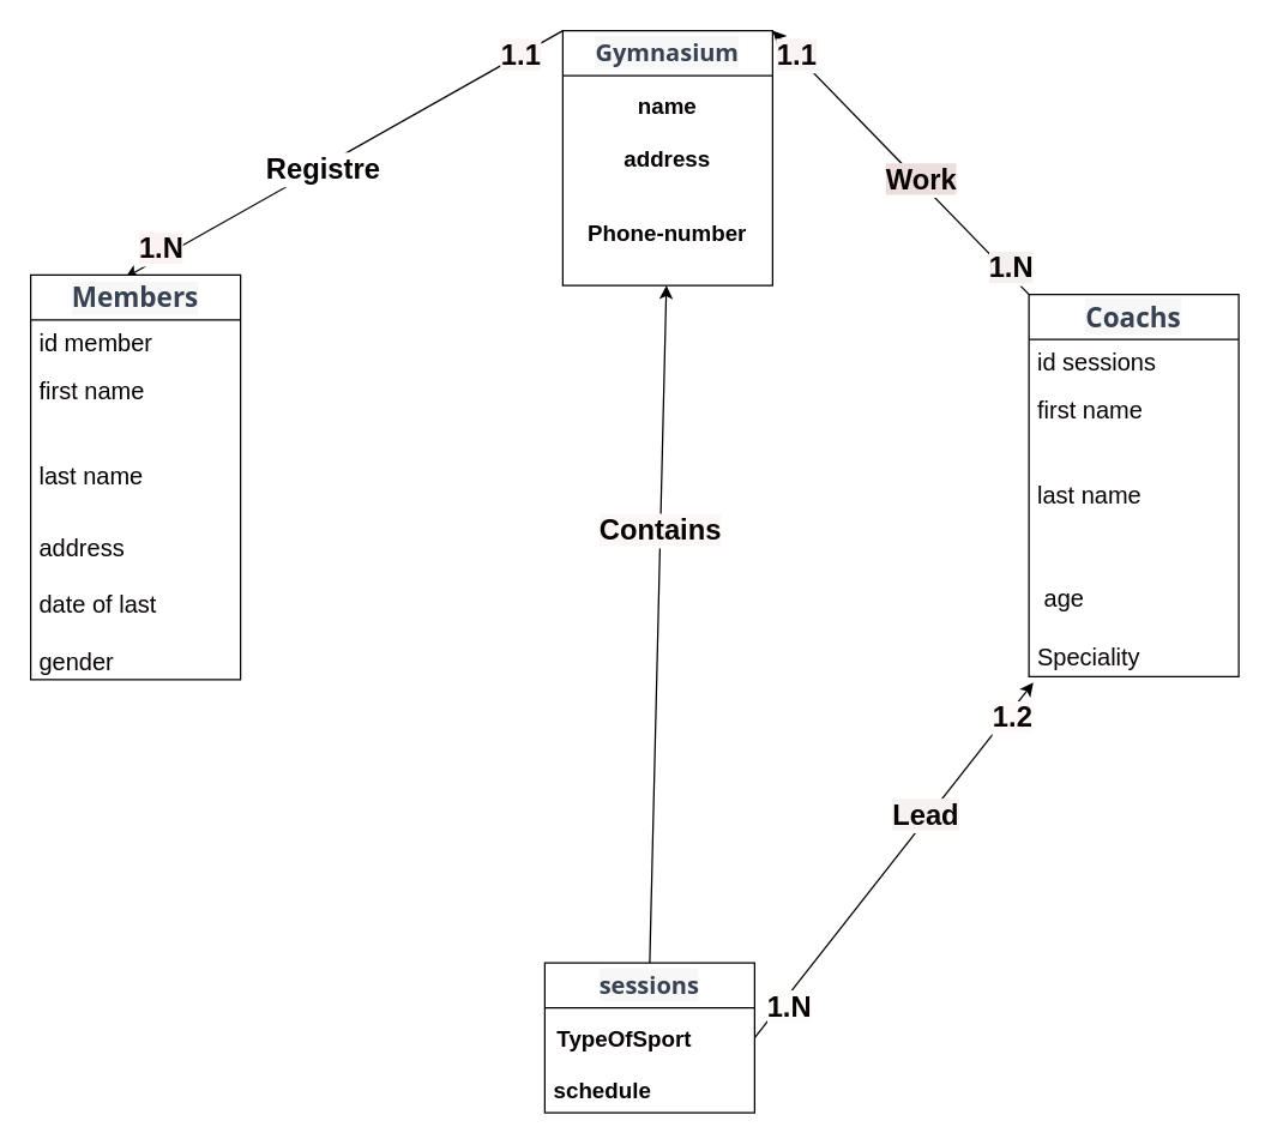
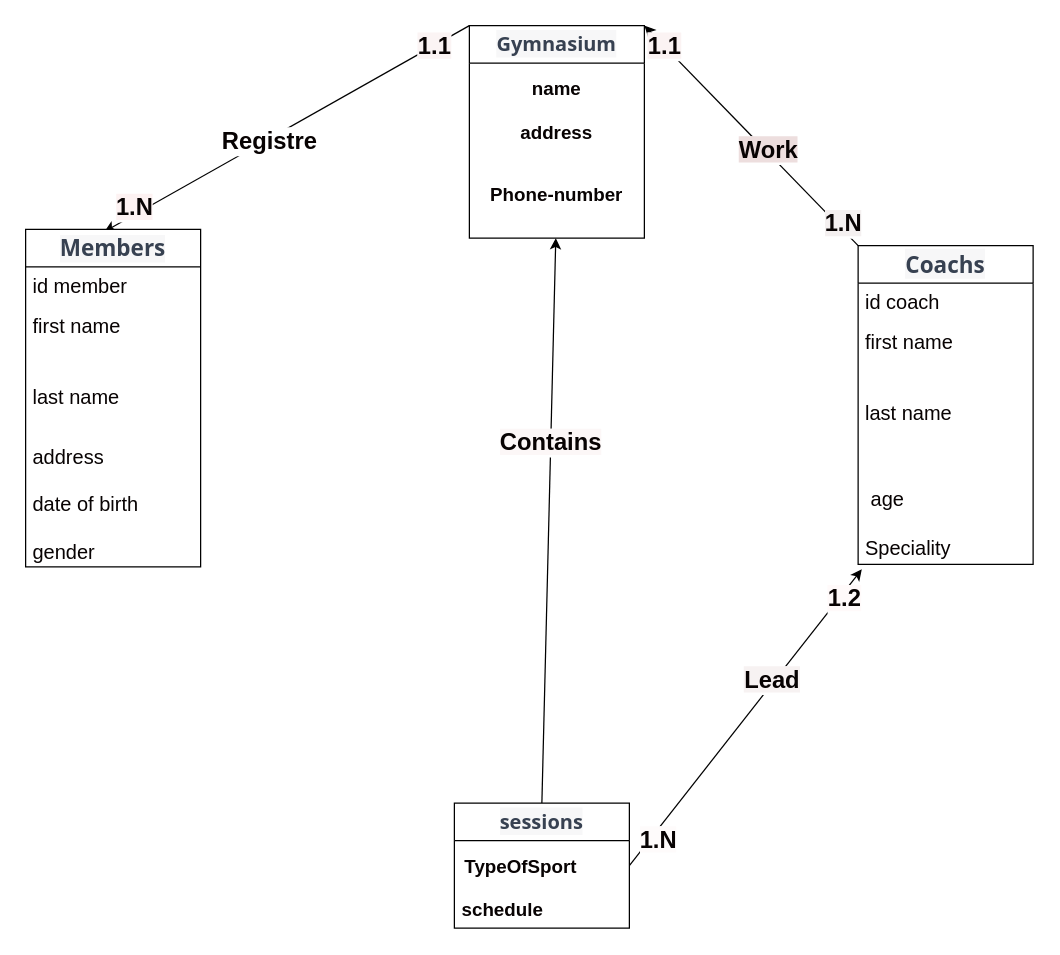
  <mxCell id="0" />
  <mxCell id="1" parent="0" />
  <mxCell id="2" style="edgeStyle=none;html=1;exitX=0;exitY=0;exitDx=0;exitDy=0;entryX=0.45;entryY=0.007;entryDx=0;entryDy=0;entryPerimeter=0;fontSize=18;fontColor=#080303;" edge="1" parent="1" source="6" target="10"><mxGeometry relative="1" as="geometry" /></mxCell>
  <mxCell id="3" value="&lt;b&gt;&lt;font style=&quot;font-size: 19px; background-color: rgb(255, 255, 255);&quot;&gt;Registre&lt;/font&gt;&lt;/b&gt;" style="edgeLabel;html=1;align=center;verticalAlign=middle;resizable=0;points=[];fontSize=18;fontColor=#080303;" vertex="1" connectable="0" parent="2"><mxGeometry x="0.187" y="1" relative="1" as="geometry"><mxPoint x="12" y="-6" as="offset" /></mxGeometry></mxCell>
  <mxCell id="4" value="&lt;b style=&quot;background-color: rgb(251, 244, 244);&quot;&gt;1.1&lt;/b&gt;" style="edgeLabel;html=1;align=center;verticalAlign=middle;resizable=0;points=[];fontSize=19;fontColor=#080303;" vertex="1" connectable="0" parent="2"><mxGeometry x="-0.803" relative="1" as="geometry"><mxPoint as="offset" /></mxGeometry></mxCell>
  <mxCell id="5" value="&lt;b style=&quot;background-color: rgb(253, 242, 242);&quot;&gt;1.N&lt;/b&gt;" style="edgeLabel;html=1;align=center;verticalAlign=middle;resizable=0;points=[];fontSize=19;fontColor=#080303;" vertex="1" connectable="0" parent="2"><mxGeometry x="0.908" y="1" relative="1" as="geometry"><mxPoint x="10" y="-13" as="offset" /></mxGeometry></mxCell>
  <mxCell id="6" value="&lt;span style=&quot;color: rgb(55, 65, 81); font-family: Söhne, ui-sans-serif, system-ui, -apple-system, &amp;quot;Segoe UI&amp;quot;, Roboto, Ubuntu, Cantarell, &amp;quot;Noto Sans&amp;quot;, sans-serif, &amp;quot;Helvetica Neue&amp;quot;, Arial, &amp;quot;Apple Color Emoji&amp;quot;, &amp;quot;Segoe UI Emoji&amp;quot;, &amp;quot;Segoe UI Symbol&amp;quot;, &amp;quot;Noto Color Emoji&amp;quot;; font-size: 16px; background-color: rgb(247, 247, 248);&quot;&gt;Gymnasium&lt;/span&gt;" style="swimlane;fontStyle=1;childLayout=stackLayout;horizontal=1;startSize=30;horizontalStack=0;resizeParent=1;resizeParentMax=0;resizeLast=0;collapsible=1;marginBottom=0;whiteSpace=wrap;html=1;labelBackgroundColor=#FFFFFF;fontColor=#080303;align=center;fontSize=16;" vertex="1" parent="1"><mxGeometry x="375" y="20" width="140" height="170" as="geometry" /></mxCell>
  <mxCell id="7" value="name" style="text;strokeColor=none;fillColor=none;align=center;verticalAlign=middle;spacingLeft=4;spacingRight=4;overflow=hidden;points=[[0,0.5],[1,0.5]];portConstraint=eastwest;rotatable=0;whiteSpace=wrap;html=1;labelBackgroundColor=#FFFFFF;fontColor=#080303;fontStyle=1;fontSize=15;" vertex="1" parent="6"><mxGeometry y="30" width="140" height="40" as="geometry" /></mxCell>
  <mxCell id="8" value="address" style="text;strokeColor=none;fillColor=none;align=center;verticalAlign=middle;spacingLeft=4;spacingRight=4;overflow=hidden;points=[[0,0.5],[1,0.5]];portConstraint=eastwest;rotatable=0;whiteSpace=wrap;html=1;labelBackgroundColor=#FFFFFF;fontColor=#080303;fontSize=15;fontStyle=1" vertex="1" parent="6"><mxGeometry y="70" width="140" height="30" as="geometry" /></mxCell>
  <mxCell id="9" value="Phone-number" style="text;strokeColor=none;fillColor=none;align=center;verticalAlign=middle;spacingLeft=4;spacingRight=4;overflow=hidden;points=[[0,0.5],[1,0.5]];portConstraint=eastwest;rotatable=0;whiteSpace=wrap;html=1;labelBackgroundColor=#FFFFFF;fontColor=#080303;fontSize=15;fontStyle=1" vertex="1" parent="6"><mxGeometry y="100" width="140" height="70" as="geometry" /></mxCell>
  <mxCell id="10" value="&lt;span style=&quot;color: rgb(55, 65, 81); font-family: Söhne, ui-sans-serif, system-ui, -apple-system, &amp;quot;Segoe UI&amp;quot;, Roboto, Ubuntu, Cantarell, &amp;quot;Noto Sans&amp;quot;, sans-serif, &amp;quot;Helvetica Neue&amp;quot;, Arial, &amp;quot;Apple Color Emoji&amp;quot;, &amp;quot;Segoe UI Emoji&amp;quot;, &amp;quot;Segoe UI Symbol&amp;quot;, &amp;quot;Noto Color Emoji&amp;quot;; text-align: left; background-color: rgb(247, 247, 248);&quot;&gt;&lt;b&gt;&lt;font style=&quot;font-size: 18px;&quot;&gt;Members&lt;/font&gt;&lt;/b&gt;&lt;/span&gt;" style="swimlane;fontStyle=0;childLayout=stackLayout;horizontal=1;startSize=30;horizontalStack=0;resizeParent=1;resizeParentMax=0;resizeLast=0;collapsible=1;marginBottom=0;whiteSpace=wrap;html=1;labelBackgroundColor=#FFFFFF;fontSize=16;fontColor=#080303;" vertex="1" parent="1"><mxGeometry x="20" y="183" width="140" height="270" as="geometry" /></mxCell>
  <mxCell id="11" value="id member" style="text;strokeColor=none;fillColor=none;align=left;verticalAlign=middle;spacingLeft=4;spacingRight=4;overflow=hidden;points=[[0,0.5],[1,0.5]];portConstraint=eastwest;rotatable=0;whiteSpace=wrap;html=1;labelBackgroundColor=#FFFFFF;fontSize=16;fontColor=#080303;" vertex="1" parent="10"><mxGeometry y="30" width="140" height="30" as="geometry" /></mxCell>
  <mxCell id="12" value="first name&lt;br&gt;&lt;br&gt;&lt;br&gt;last name&amp;nbsp; &amp;nbsp; &amp;nbsp; &amp;nbsp; &amp;nbsp; &amp;nbsp; &amp;nbsp;&amp;nbsp;" style="text;strokeColor=none;fillColor=none;align=left;verticalAlign=middle;spacingLeft=4;spacingRight=4;overflow=hidden;points=[[0,0.5],[1,0.5]];portConstraint=eastwest;rotatable=0;whiteSpace=wrap;html=1;labelBackgroundColor=#FFFFFF;fontSize=16;fontColor=#080303;" vertex="1" parent="10"><mxGeometry y="60" width="140" height="110" as="geometry" /></mxCell>
- <mxCell id="13" value="address&amp;nbsp; &amp;nbsp; &amp;nbsp; &amp;nbsp; &amp;nbsp; &amp;nbsp; &amp;nbsp; &amp;nbsp; &amp;nbsp;&lt;br&gt;date of last&lt;br&gt;&lt;br&gt;gender" style="text;strokeColor=none;fillColor=none;align=left;verticalAlign=middle;spacingLeft=4;spacingRight=4;overflow=hidden;points=[[0,0.5],[1,0.5]];portConstraint=eastwest;rotatable=0;whiteSpace=wrap;html=1;labelBackgroundColor=#FFFFFF;fontSize=16;fontColor=#080303;" vertex="1" parent="10"><mxGeometry y="170" width="140" height="100" as="geometry" /></mxCell>
+ <mxCell id="13" value="address&amp;nbsp; &amp;nbsp; &amp;nbsp; &amp;nbsp; &amp;nbsp; &amp;nbsp; &amp;nbsp; &amp;nbsp; &amp;nbsp;&lt;br&gt;date of birth&lt;br&gt;&lt;br&gt;gender" style="text;strokeColor=none;fillColor=none;align=left;verticalAlign=middle;spacingLeft=4;spacingRight=4;overflow=hidden;points=[[0,0.5],[1,0.5]];portConstraint=eastwest;rotatable=0;whiteSpace=wrap;html=1;labelBackgroundColor=#FFFFFF;fontSize=16;fontColor=#080303;" vertex="1" parent="10"><mxGeometry y="170" width="140" height="100" as="geometry" /></mxCell>
  <mxCell id="14" style="edgeStyle=none;html=1;exitX=0;exitY=0;exitDx=0;exitDy=0;entryX=1;entryY=0;entryDx=0;entryDy=0;fontSize=19;fontColor=#080303;" edge="1" parent="1" source="18" target="6"><mxGeometry relative="1" as="geometry" /></mxCell>
  <mxCell id="15" value="&lt;b style=&quot;background-color: rgb(237, 222, 222);&quot;&gt;Work&lt;/b&gt;" style="edgeLabel;html=1;align=center;verticalAlign=middle;resizable=0;points=[];fontSize=19;fontColor=#080303;" vertex="1" connectable="0" parent="14"><mxGeometry x="-0.155" y="1" relative="1" as="geometry"><mxPoint x="1" y="-3" as="offset" /></mxGeometry></mxCell>
  <mxCell id="16" value="&lt;b style=&quot;background-color: rgb(251, 243, 243);&quot;&gt;1.1&lt;/b&gt;" style="edgeLabel;html=1;align=center;verticalAlign=middle;resizable=0;points=[];fontSize=19;fontColor=#080303;" vertex="1" connectable="0" parent="14"><mxGeometry x="0.822" y="1" relative="1" as="geometry"><mxPoint x="1" as="offset" /></mxGeometry></mxCell>
  <mxCell id="17" value="&lt;b style=&quot;background-color: rgb(244, 240, 240);&quot;&gt;1.N&lt;/b&gt;" style="edgeLabel;html=1;align=center;verticalAlign=middle;resizable=0;points=[];fontSize=19;fontColor=#080303;" vertex="1" connectable="0" parent="14"><mxGeometry x="-0.86" y="3" relative="1" as="geometry"><mxPoint x="1" y="-7" as="offset" /></mxGeometry></mxCell>
  <mxCell id="18" value="&lt;div style=&quot;text-align: left;&quot;&gt;&lt;font face=&quot;Söhne, ui-sans-serif, system-ui, -apple-system, Segoe UI, Roboto, Ubuntu, Cantarell, Noto Sans, sans-serif, Helvetica Neue, Arial, Apple Color Emoji, Segoe UI Emoji, Segoe UI Symbol, Noto Color Emoji&quot; color=&quot;#374151&quot;&gt;&lt;span style=&quot;font-size: 18px; background-color: rgb(247, 247, 248);&quot;&gt;&lt;b&gt;Coachs&lt;/b&gt;&lt;/span&gt;&lt;/font&gt;&lt;/div&gt;" style="swimlane;fontStyle=0;childLayout=stackLayout;horizontal=1;startSize=30;horizontalStack=0;resizeParent=1;resizeParentMax=0;resizeLast=0;collapsible=1;marginBottom=0;whiteSpace=wrap;html=1;labelBackgroundColor=#FFFFFF;fontSize=16;fontColor=#080303;" vertex="1" parent="1"><mxGeometry x="686" y="196" width="140" height="255" as="geometry"><mxRectangle x="442" y="-298" width="94" height="34" as="alternateBounds" /></mxGeometry></mxCell>
- <mxCell id="19" value="id sessions" style="text;strokeColor=none;fillColor=none;align=left;verticalAlign=middle;spacingLeft=4;spacingRight=4;overflow=hidden;points=[[0,0.5],[1,0.5]];portConstraint=eastwest;rotatable=0;whiteSpace=wrap;html=1;labelBackgroundColor=#FFFFFF;fontSize=16;fontColor=#080303;" vertex="1" parent="18"><mxGeometry y="30" width="140" height="30" as="geometry" /></mxCell>
+ <mxCell id="19" value="id coach" style="text;strokeColor=none;fillColor=none;align=left;verticalAlign=middle;spacingLeft=4;spacingRight=4;overflow=hidden;points=[[0,0.5],[1,0.5]];portConstraint=eastwest;rotatable=0;whiteSpace=wrap;html=1;labelBackgroundColor=#FFFFFF;fontSize=16;fontColor=#080303;" vertex="1" parent="18"><mxGeometry y="30" width="140" height="30" as="geometry" /></mxCell>
  <mxCell id="20" value="first name&lt;br&gt;&lt;br&gt;&lt;br&gt;last name&amp;nbsp; &amp;nbsp; &amp;nbsp; &amp;nbsp; &amp;nbsp; &amp;nbsp; &amp;nbsp;&amp;nbsp;" style="text;strokeColor=none;fillColor=none;align=left;verticalAlign=middle;spacingLeft=4;spacingRight=4;overflow=hidden;points=[[0,0.5],[1,0.5]];portConstraint=eastwest;rotatable=0;whiteSpace=wrap;html=1;labelBackgroundColor=#FFFFFF;fontSize=16;fontColor=#080303;" vertex="1" parent="18"><mxGeometry y="60" width="140" height="110" as="geometry" /></mxCell>
  <mxCell id="21" value="&amp;nbsp; &amp;nbsp; &amp;nbsp; &amp;nbsp; &amp;nbsp; &amp;nbsp; &amp;nbsp; &amp;nbsp;&lt;br&gt;&amp;nbsp;age&amp;nbsp; &amp;nbsp; &amp;nbsp; &amp;nbsp; &amp;nbsp; &amp;nbsp; &amp;nbsp; &amp;nbsp; &amp;nbsp; &amp;nbsp; &amp;nbsp; &amp;nbsp;&lt;br&gt;Speciality" style="text;strokeColor=none;fillColor=none;align=left;verticalAlign=middle;spacingLeft=4;spacingRight=4;overflow=hidden;points=[[0,0.5],[1,0.5]];portConstraint=eastwest;rotatable=0;whiteSpace=wrap;html=1;labelBackgroundColor=#FFFFFF;fontSize=16;fontColor=#080303;" vertex="1" parent="18"><mxGeometry y="170" width="140" height="85" as="geometry" /></mxCell>
  <mxCell id="22" style="edgeStyle=none;html=1;exitX=0.5;exitY=0;exitDx=0;exitDy=0;fontSize=19;fontColor=#080303;" edge="1" parent="1" source="24" target="9"><mxGeometry relative="1" as="geometry" /></mxCell>
  <mxCell id="23" value="&lt;b style=&quot;background-color: rgb(252, 247, 247);&quot;&gt;Contains&lt;/b&gt;" style="edgeLabel;html=1;align=center;verticalAlign=middle;resizable=0;points=[];fontSize=19;fontColor=#080303;" vertex="1" connectable="0" parent="22"><mxGeometry x="0.277" y="1" relative="1" as="geometry"><mxPoint as="offset" /></mxGeometry></mxCell>
  <mxCell id="24" value="&lt;span style=&quot;color: rgb(55, 65, 81); font-family: Söhne, ui-sans-serif, system-ui, -apple-system, &amp;quot;Segoe UI&amp;quot;, Roboto, Ubuntu, Cantarell, &amp;quot;Noto Sans&amp;quot;, sans-serif, &amp;quot;Helvetica Neue&amp;quot;, Arial, &amp;quot;Apple Color Emoji&amp;quot;, &amp;quot;Segoe UI Emoji&amp;quot;, &amp;quot;Segoe UI Symbol&amp;quot;, &amp;quot;Noto Color Emoji&amp;quot;; font-size: 16px; background-color: rgb(247, 247, 248);&quot;&gt;sessions&lt;/span&gt;" style="swimlane;fontStyle=1;childLayout=stackLayout;horizontal=1;startSize=30;horizontalStack=0;resizeParent=1;resizeParentMax=0;resizeLast=0;collapsible=1;marginBottom=0;whiteSpace=wrap;html=1;labelBackgroundColor=#FFFFFF;fontColor=#080303;align=center;fontSize=16;" vertex="1" parent="1"><mxGeometry x="363" y="642" width="140" height="100" as="geometry" /></mxCell>
  <mxCell id="25" value="TypeOfSport&amp;nbsp; &amp;nbsp; &amp;nbsp; &amp;nbsp;&amp;nbsp;" style="text;strokeColor=none;fillColor=none;align=center;verticalAlign=middle;spacingLeft=4;spacingRight=4;overflow=hidden;points=[[0,0.5],[1,0.5]];portConstraint=eastwest;rotatable=0;whiteSpace=wrap;html=1;labelBackgroundColor=#FFFFFF;fontColor=#080303;fontStyle=1;fontSize=15;" vertex="1" parent="24"><mxGeometry y="30" width="140" height="40" as="geometry" /></mxCell>
  <mxCell id="26" value="schedule&amp;nbsp; &amp;nbsp; &amp;nbsp; &amp;nbsp; &amp;nbsp; &amp;nbsp; &amp;nbsp; &amp;nbsp;" style="text;strokeColor=none;fillColor=none;align=center;verticalAlign=middle;spacingLeft=4;spacingRight=4;overflow=hidden;points=[[0,0.5],[1,0.5]];portConstraint=eastwest;rotatable=0;whiteSpace=wrap;html=1;labelBackgroundColor=#FFFFFF;fontColor=#080303;fontSize=15;fontStyle=1" vertex="1" parent="24"><mxGeometry y="70" width="140" height="30" as="geometry" /></mxCell>
  <mxCell id="27" style="edgeStyle=none;html=1;exitX=1;exitY=0.5;exitDx=0;exitDy=0;entryX=0.021;entryY=1.047;entryDx=0;entryDy=0;entryPerimeter=0;fontSize=19;fontColor=#080303;" edge="1" parent="1" source="25" target="21"><mxGeometry relative="1" as="geometry" /></mxCell>
  <mxCell id="28" value="&lt;b style=&quot;background-color: rgb(247, 242, 242);&quot;&gt;Lead&lt;/b&gt;" style="edgeLabel;html=1;align=center;verticalAlign=middle;resizable=0;points=[];fontSize=19;fontColor=#080303;" vertex="1" connectable="0" parent="27"><mxGeometry x="0.239" y="2" relative="1" as="geometry"><mxPoint as="offset" /></mxGeometry></mxCell>
  <mxCell id="29" value="&lt;b style=&quot;background-color: rgb(254, 251, 251);&quot;&gt;1.N&lt;/b&gt;" style="edgeLabel;html=1;align=center;verticalAlign=middle;resizable=0;points=[];fontSize=19;fontColor=#080303;" vertex="1" connectable="0" parent="27"><mxGeometry x="-0.858" y="-1" relative="1" as="geometry"><mxPoint x="9" y="-5" as="offset" /></mxGeometry></mxCell>
  <mxCell id="30" value="&lt;b style=&quot;background-color: rgb(255, 250, 250);&quot;&gt;1.2&lt;/b&gt;" style="edgeLabel;html=1;align=center;verticalAlign=middle;resizable=0;points=[];fontSize=19;fontColor=#080303;" vertex="1" connectable="0" parent="27"><mxGeometry x="0.82" y="-3" relative="1" as="geometry"><mxPoint as="offset" /></mxGeometry></mxCell>
